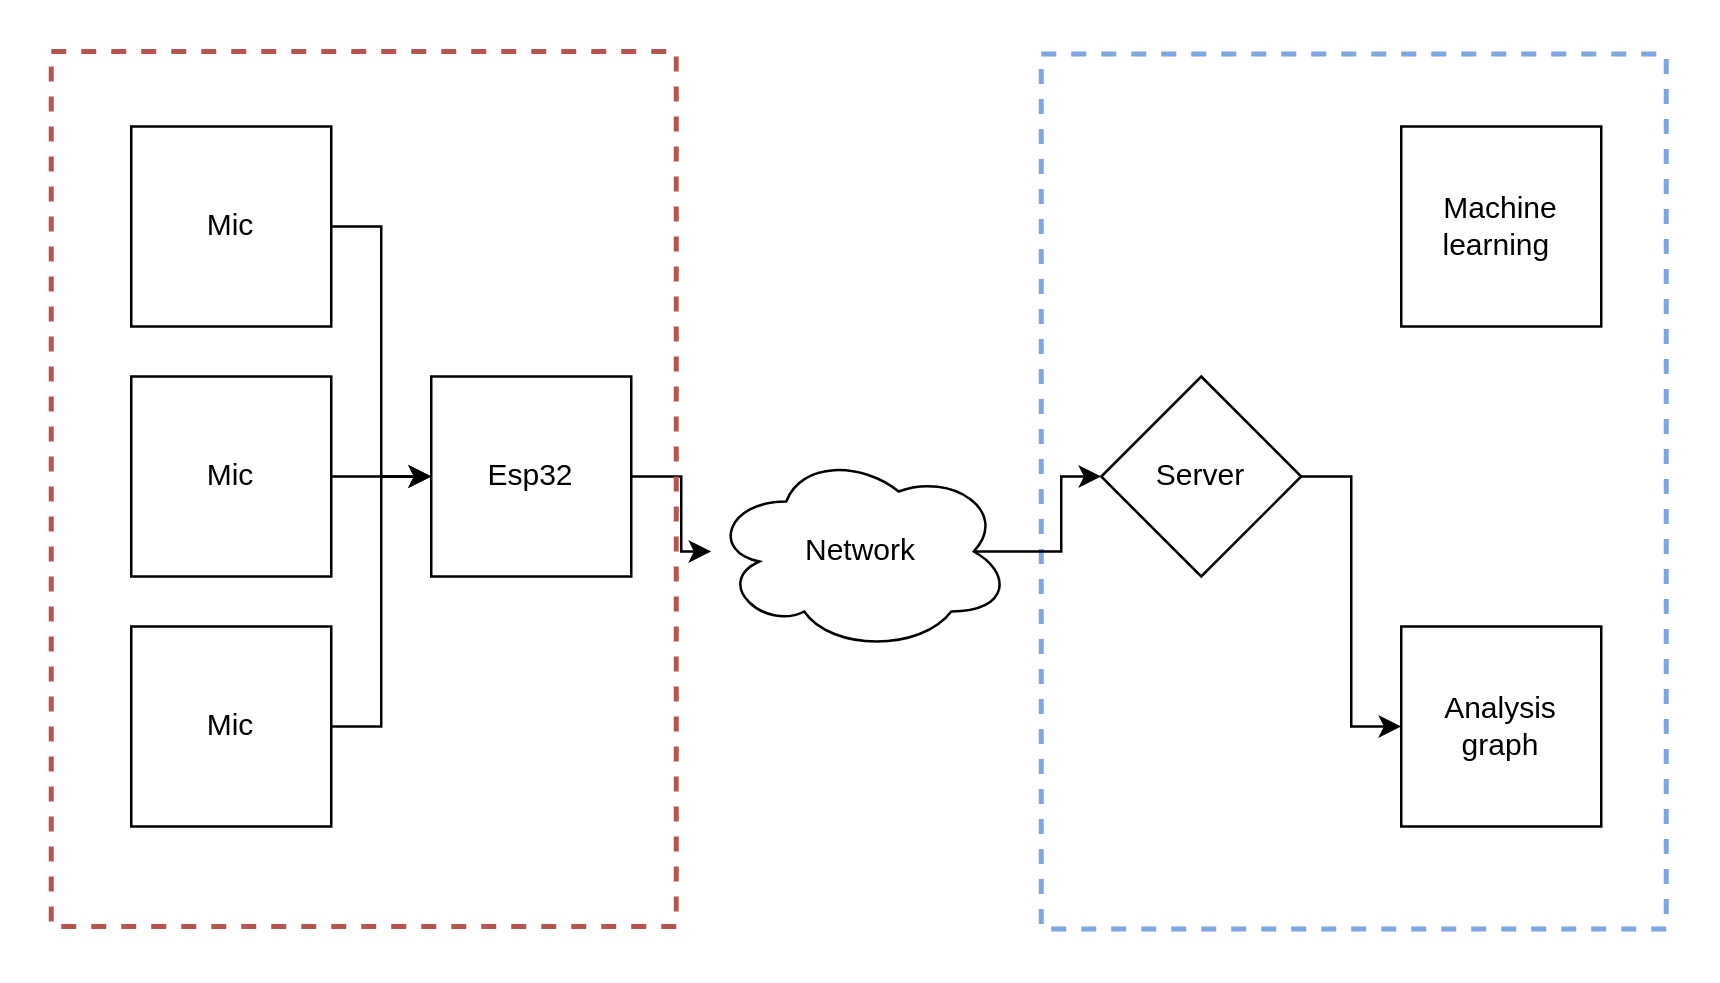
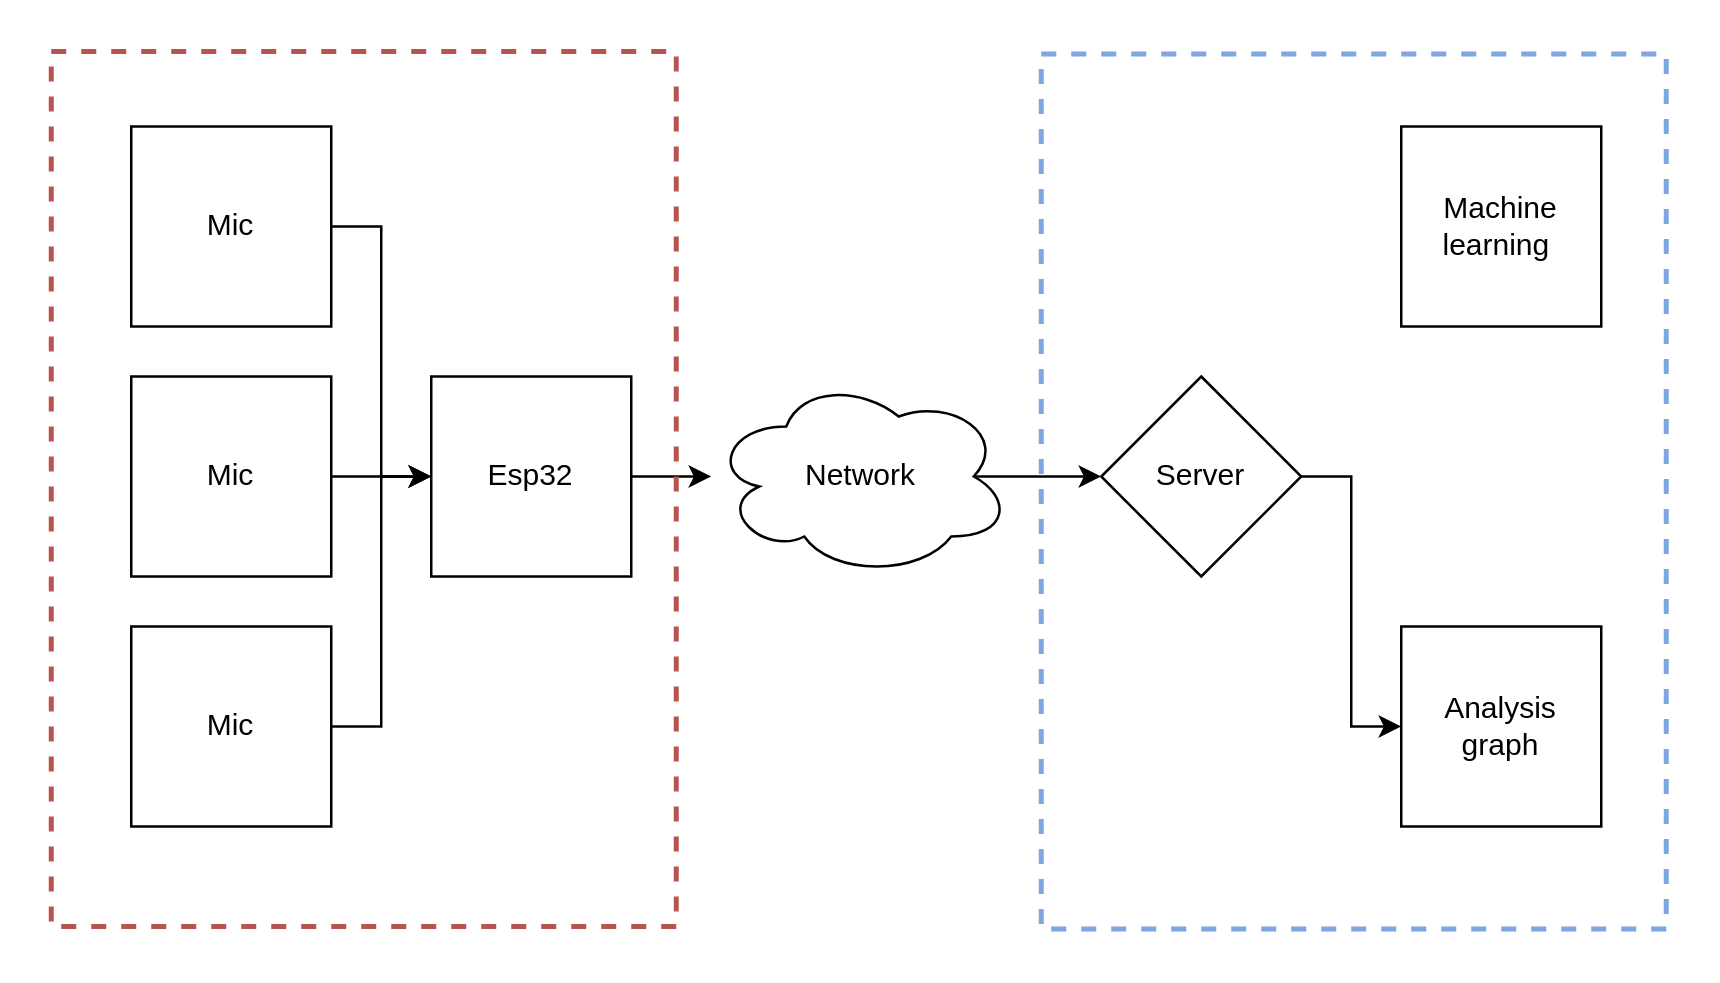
  <mxCell id="0" />
  <mxCell id="1" parent="0" />
  <mxCell id="2" value="" style="rounded=0;whiteSpace=wrap;html=1;fillColor=none;strokeColor=#7EA6E0;dashed=1;strokeWidth=2;" parent="1" vertex="1"><mxGeometry x="416" y="21" width="250" height="350" as="geometry" /></mxCell>
  <mxCell id="3" style="edgeStyle=orthogonalEdgeStyle;rounded=0;orthogonalLoop=1;jettySize=auto;html=1;exitX=1;exitY=0.5;exitDx=0;exitDy=0;" parent="1" source="4" target="12" edge="1"><mxGeometry relative="1" as="geometry" /></mxCell>
  <mxCell id="4" value="Esp32" style="whiteSpace=wrap;html=1;aspect=fixed;" parent="1" vertex="1"><mxGeometry x="172" y="150" width="80" height="80" as="geometry" /></mxCell>
  <mxCell id="5" style="edgeStyle=orthogonalEdgeStyle;rounded=0;orthogonalLoop=1;jettySize=auto;html=1;exitX=1;exitY=0.5;exitDx=0;exitDy=0;entryX=0;entryY=0.5;entryDx=0;entryDy=0;" parent="1" source="6" target="4" edge="1"><mxGeometry relative="1" as="geometry" /></mxCell>
  <mxCell id="6" value="Mic" style="whiteSpace=wrap;html=1;aspect=fixed;" parent="1" vertex="1"><mxGeometry x="52" y="50" width="80" height="80" as="geometry" /></mxCell>
  <mxCell id="7" style="edgeStyle=orthogonalEdgeStyle;rounded=0;orthogonalLoop=1;jettySize=auto;html=1;exitX=1;exitY=0.5;exitDx=0;exitDy=0;" parent="1" source="8" edge="1"><mxGeometry relative="1" as="geometry"><mxPoint x="172" y="190" as="targetPoint" /></mxGeometry></mxCell>
  <mxCell id="8" value="Mic" style="whiteSpace=wrap;html=1;aspect=fixed;" parent="1" vertex="1"><mxGeometry x="52" y="150" width="80" height="80" as="geometry" /></mxCell>
  <mxCell id="9" style="edgeStyle=orthogonalEdgeStyle;rounded=0;orthogonalLoop=1;jettySize=auto;html=1;exitX=1;exitY=0.5;exitDx=0;exitDy=0;entryX=0;entryY=0.5;entryDx=0;entryDy=0;" parent="1" source="10" target="4" edge="1"><mxGeometry relative="1" as="geometry" /></mxCell>
  <mxCell id="10" value="Mic" style="whiteSpace=wrap;html=1;aspect=fixed;" parent="1" vertex="1"><mxGeometry x="52" y="250" width="80" height="80" as="geometry" /></mxCell>
  <mxCell id="11" style="edgeStyle=orthogonalEdgeStyle;rounded=0;orthogonalLoop=1;jettySize=auto;html=1;exitX=0.875;exitY=0.5;exitDx=0;exitDy=0;exitPerimeter=0;entryX=0;entryY=0.5;entryDx=0;entryDy=0;" parent="1" source="12" target="14" edge="1"><mxGeometry relative="1" as="geometry" /></mxCell>
- <mxCell id="12" value="Network" style="ellipse;shape=cloud;whiteSpace=wrap;html=1;" parent="1" vertex="1"><mxGeometry x="284" y="180" width="120" height="80" as="geometry" /></mxCell>
+ <mxCell id="12" value="Network" style="ellipse;shape=cloud;whiteSpace=wrap;html=1;" parent="1" vertex="1"><mxGeometry x="284" y="150" width="120" height="80" as="geometry" /></mxCell>
  <mxCell id="13" style="edgeStyle=orthogonalEdgeStyle;rounded=0;orthogonalLoop=1;jettySize=auto;html=1;exitX=1;exitY=0.5;exitDx=0;exitDy=0;entryX=0;entryY=0.5;entryDx=0;entryDy=0;" parent="1" source="14" target="15" edge="1"><mxGeometry relative="1" as="geometry" /></mxCell>
  <mxCell id="14" value="Server" style="rhombus;whiteSpace=wrap;html=1;aspect=fixed;" parent="1" vertex="1"><mxGeometry x="440" y="150" width="80" height="80" as="geometry" /></mxCell>
  <mxCell id="15" value="Analysis graph" style="whiteSpace=wrap;html=1;aspect=fixed;" parent="1" vertex="1"><mxGeometry x="560" y="250" width="80" height="80" as="geometry" /></mxCell>
  <mxCell id="16" value="Machine learning&amp;nbsp;" style="whiteSpace=wrap;html=1;aspect=fixed;" parent="1" vertex="1"><mxGeometry x="560" y="50" width="80" height="80" as="geometry" /></mxCell>
  <mxCell id="17" value="" style="rounded=0;whiteSpace=wrap;html=1;fillColor=none;strokeColor=#b85450;dashed=1;strokeWidth=2;" parent="1" vertex="1"><mxGeometry x="20" y="20" width="250" height="350" as="geometry" /></mxCell>
